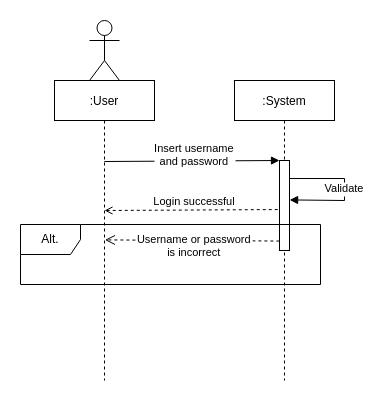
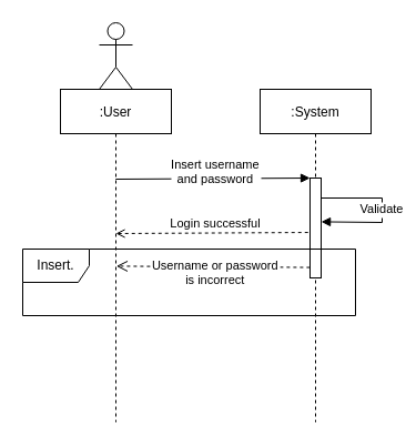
  <mxCell id="0" />
  <mxCell id="1" parent="0" />
  <mxCell id="2" value=":User" style="shape=umlLifeline;perimeter=lifelinePerimeter;container=1;collapsible=0;recursiveResize=0;rounded=0;shadow=0;strokeWidth=1;" parent="1" vertex="1"><mxGeometry x="54" y="80" width="100" height="300" as="geometry" /></mxCell>
  <mxCell id="3" value=":System" style="shape=umlLifeline;perimeter=lifelinePerimeter;container=1;collapsible=0;recursiveResize=0;rounded=0;shadow=0;strokeWidth=1;" parent="1" vertex="1"><mxGeometry x="234" y="80" width="100" height="300" as="geometry" /></mxCell>
  <mxCell id="4" value="" style="points=[];perimeter=orthogonalPerimeter;rounded=0;shadow=0;strokeWidth=1;" parent="3" vertex="1"><mxGeometry x="45" y="80" width="10" height="90" as="geometry" /></mxCell>
  <mxCell id="5" value="Validate" style="verticalAlign=bottom;endArrow=block;entryX=1.012;entryY=0.438;shadow=0;strokeWidth=1;exitX=1;exitY=0.2;exitDx=0;exitDy=0;exitPerimeter=0;align=center;entryDx=0;entryDy=0;entryPerimeter=0;rounded=0;" parent="3" source="4" target="4" edge="1"><mxGeometry x="0.126" relative="1" as="geometry"><mxPoint x="70.0" y="101" as="sourcePoint" /><mxPoint x="245.2" y="100.0" as="targetPoint" /><mxPoint as="offset" /><Array as="points"><mxPoint x="110" y="98" /><mxPoint x="110" y="120" /></Array></mxGeometry></mxCell>
- <mxCell id="6" value="Alt." style="shape=umlFrame;whiteSpace=wrap;html=1;" parent="3" vertex="1"><mxGeometry x="-214" y="144" width="300" height="60" as="geometry" /></mxCell>
+ <mxCell id="6" value="Insert." style="shape=umlFrame;whiteSpace=wrap;html=1;" parent="3" vertex="1"><mxGeometry x="-214" y="144" width="300" height="60" as="geometry" /></mxCell>
  <mxCell id="7" value="Username or password &#10;is incorrect" style="verticalAlign=bottom;endArrow=open;dashed=1;endSize=8;exitX=-0.011;exitY=1.008;shadow=0;strokeWidth=1;exitDx=0;exitDy=0;exitPerimeter=0;entryX=0.504;entryY=0.498;entryDx=0;entryDy=0;entryPerimeter=0;" parent="1" edge="1"><mxGeometry x="-0.029" y="21" relative="1" as="geometry"><mxPoint x="104.4" y="239.4" as="targetPoint" /><mxPoint x="278.89" y="240.56" as="sourcePoint" /><mxPoint as="offset" /></mxGeometry></mxCell>
  <mxCell id="8" value="Insert username &#10;and password" style="verticalAlign=bottom;endArrow=block;entryX=0;entryY=0;shadow=0;strokeWidth=1;exitX=0.498;exitY=0.27;exitDx=0;exitDy=0;exitPerimeter=0;align=center;" parent="1" edge="1"><mxGeometry x="0.029" y="-10" relative="1" as="geometry"><mxPoint x="103.8" y="161" as="sourcePoint" /><mxPoint x="279" y="160" as="targetPoint" /><mxPoint as="offset" /></mxGeometry></mxCell>
  <mxCell id="9" value="Login successful" style="verticalAlign=bottom;endArrow=none;dashed=1;endSize=8;shadow=0;strokeWidth=1;endFill=0;startArrow=open;startFill=0;entryX=-0.085;entryY=0.545;entryDx=0;entryDy=0;entryPerimeter=0;" parent="1" target="4" edge="1"><mxGeometry x="0.029" relative="1" as="geometry"><mxPoint x="274" y="210" as="targetPoint" /><mxPoint x="104" y="210" as="sourcePoint" /><mxPoint as="offset" /></mxGeometry></mxCell>
  <mxCell id="10" value="" style="shape=umlActor;verticalLabelPosition=bottom;verticalAlign=top;html=1;outlineConnect=0;" parent="1" vertex="1"><mxGeometry x="89" y="20" width="30" height="60" as="geometry" /></mxCell>
